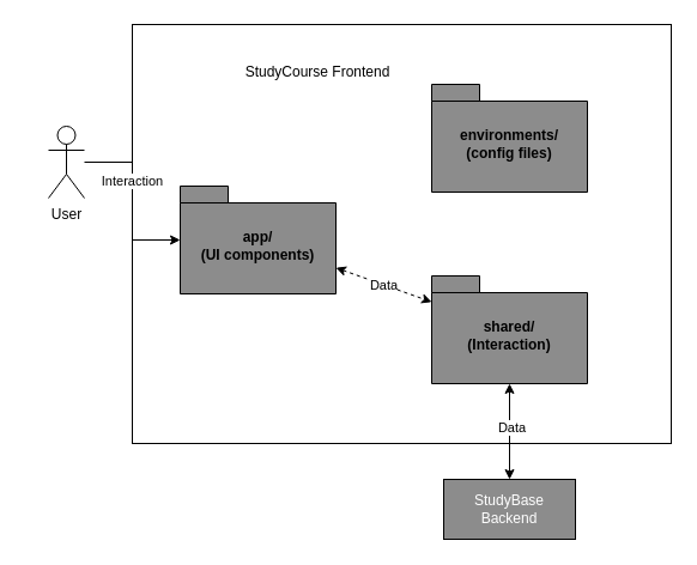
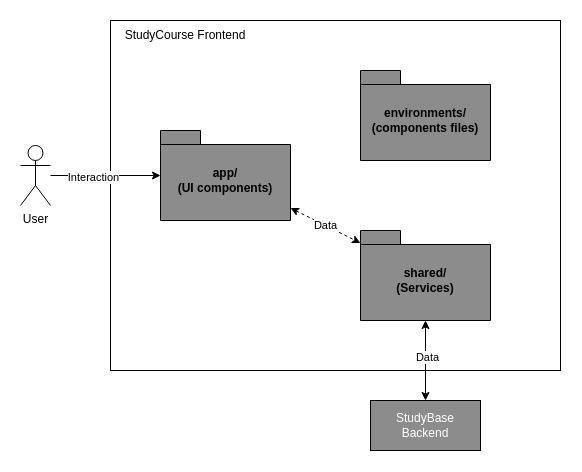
  <mxCell id="0" />
  <mxCell id="1" parent="0" />
  <mxCell id="2" value="" style="group" vertex="1" connectable="0" parent="1"><mxGeometry x="110" y="20" width="450" height="350" as="geometry" /></mxCell>
  <mxCell id="3" value="" style="rounded=0;whiteSpace=wrap;html=1;" vertex="1" parent="2"><mxGeometry width="450" height="350" as="geometry" /></mxCell>
- <mxCell id="4" value="StudyCourse Frontend" style="text;html=1;align=center;verticalAlign=middle;whiteSpace=wrap;rounded=0;" vertex="1" parent="2"><mxGeometry x="80" y="25" width="150" height="30" as="geometry" /></mxCell>
+ <mxCell id="4" value="StudyCourse Frontend" style="text;html=1;align=center;verticalAlign=middle;whiteSpace=wrap;rounded=0;" vertex="1" parent="2"><mxGeometry width="150" height="30" as="geometry" /></mxCell>
  <mxCell id="5" style="rounded=0;orthogonalLoop=1;jettySize=auto;html=1;strokeColor=default;jumpStyle=none;startArrow=classic;startFill=1;dashed=1;" edge="1" parent="2" source="7" target="9"><mxGeometry relative="1" as="geometry" /></mxCell>
  <mxCell id="6" value="&lt;div&gt;Data&lt;/div&gt;" style="edgeLabel;html=1;align=center;verticalAlign=middle;resizable=0;points=[];" vertex="1" connectable="0" parent="5"><mxGeometry relative="1" as="geometry"><mxPoint as="offset" /></mxGeometry></mxCell>
- <mxCell id="7" value="&lt;div&gt;app/&lt;/div&gt;(UI components)" style="shape=folder;fontStyle=1;spacingTop=10;tabWidth=40;tabHeight=14;tabPosition=left;html=1;whiteSpace=wrap;fillColor=#8C8C8C;" vertex="1" parent="2"><mxGeometry x="40" y="135" width="130" height="90" as="geometry" /></mxCell>
- <mxCell id="8" value="&lt;div&gt;environments/&lt;/div&gt;(config files)" style="shape=folder;fontStyle=1;spacingTop=10;tabWidth=40;tabHeight=14;tabPosition=left;html=1;whiteSpace=wrap;fillColor=#8C8C8C;" vertex="1" parent="2"><mxGeometry x="250" y="50" width="130" height="90" as="geometry" /></mxCell>
- <mxCell id="9" value="&lt;div&gt;shared/&lt;/div&gt;(Interaction)" style="shape=folder;fontStyle=1;spacingTop=10;tabWidth=40;tabHeight=14;tabPosition=left;html=1;whiteSpace=wrap;fillColor=#8C8C8C;" vertex="1" parent="2"><mxGeometry x="250" y="210" width="130" height="90" as="geometry" /></mxCell>
+ <mxCell id="7" value="&lt;div&gt;app/&lt;/div&gt;(UI components)" style="shape=folder;fontStyle=1;spacingTop=10;tabWidth=40;tabHeight=14;tabPosition=left;html=1;whiteSpace=wrap;fillColor=#8C8C8C;" vertex="1" parent="2"><mxGeometry x="50" y="110" width="130" height="90" as="geometry" /></mxCell>
+ <mxCell id="8" value="&lt;div&gt;environments/&lt;/div&gt;(components files)" style="shape=folder;fontStyle=1;spacingTop=10;tabWidth=40;tabHeight=14;tabPosition=left;html=1;whiteSpace=wrap;fillColor=#8C8C8C;" vertex="1" parent="2"><mxGeometry x="250" y="50" width="130" height="90" as="geometry" /></mxCell>
+ <mxCell id="9" value="&lt;div&gt;shared/&lt;/div&gt;(Services)" style="shape=folder;fontStyle=1;spacingTop=10;tabWidth=40;tabHeight=14;tabPosition=left;html=1;whiteSpace=wrap;fillColor=#8C8C8C;" vertex="1" parent="2"><mxGeometry x="250" y="210" width="130" height="90" as="geometry" /></mxCell>
  <mxCell id="10" style="edgeStyle=orthogonalEdgeStyle;rounded=0;orthogonalLoop=1;jettySize=auto;html=1;" edge="1" parent="1" source="12" target="7"><mxGeometry relative="1" as="geometry" /></mxCell>
  <mxCell id="11" value="Interaction" style="edgeLabel;html=1;align=center;verticalAlign=middle;resizable=0;points=[];" vertex="1" connectable="0" parent="10"><mxGeometry x="-0.236" y="-1" relative="1" as="geometry"><mxPoint as="offset" /></mxGeometry></mxCell>
- <mxCell id="12" value="User" style="shape=umlActor;verticalLabelPosition=bottom;verticalAlign=top;html=1;" vertex="1" parent="1"><mxGeometry x="40" y="105" width="30" height="60" as="geometry" /></mxCell>
+ <mxCell id="12" value="User" style="shape=umlActor;verticalLabelPosition=bottom;verticalAlign=top;html=1;" vertex="1" parent="1"><mxGeometry x="20" y="145" width="30" height="60" as="geometry" /></mxCell>
  <mxCell id="13" value="StudyBase Backend" style="html=1;whiteSpace=wrap;fillColor=#8c8c8c;fontColor=#FFFFFF;" vertex="1" parent="1"><mxGeometry x="370" y="400" width="110" height="50" as="geometry" /></mxCell>
  <mxCell id="14" style="edgeStyle=orthogonalEdgeStyle;rounded=0;orthogonalLoop=1;jettySize=auto;html=1;startArrow=classic;startFill=1;" edge="1" parent="1" source="9" target="13"><mxGeometry relative="1" as="geometry" /></mxCell>
  <mxCell id="15" value="Data" style="edgeLabel;html=1;align=center;verticalAlign=middle;resizable=0;points=[];" vertex="1" connectable="0" parent="14"><mxGeometry x="-0.1" y="1" relative="1" as="geometry"><mxPoint as="offset" /></mxGeometry></mxCell>
